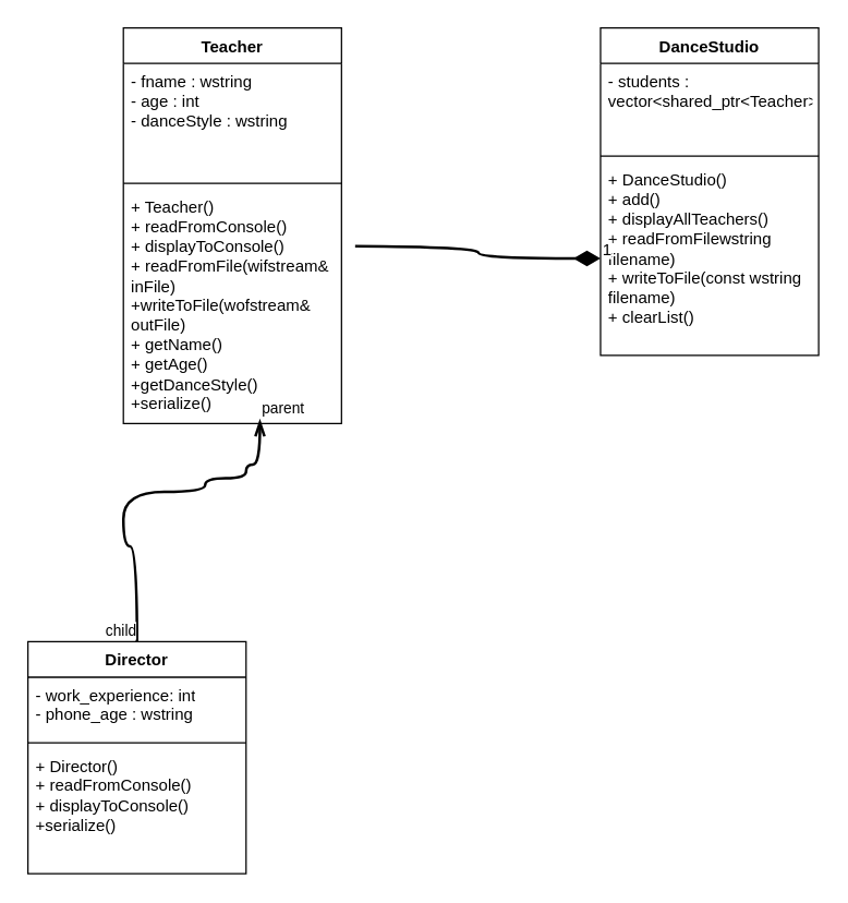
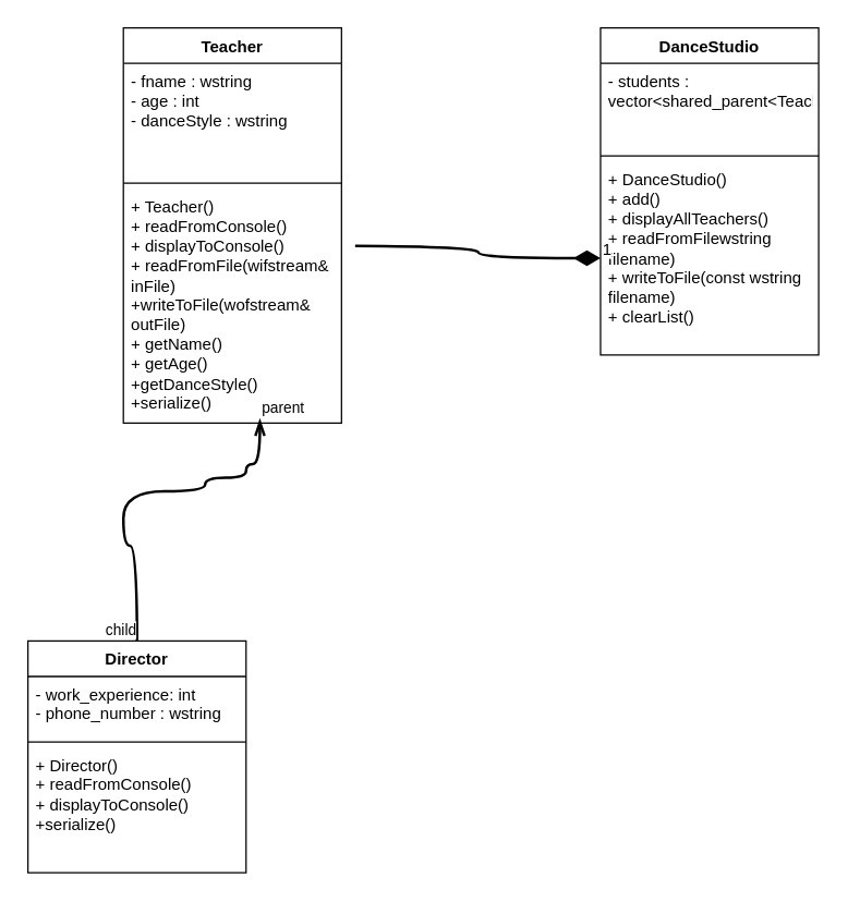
  <mxCell id="0" />
  <mxCell id="1" parent="0" />
  <mxCell id="2" value="Teacher" style="swimlane;fontStyle=1;align=center;verticalAlign=top;childLayout=stackLayout;horizontal=1;startSize=26;horizontalStack=0;resizeParent=1;resizeParentMax=0;resizeLast=0;collapsible=1;marginBottom=0;whiteSpace=wrap;html=1;" parent="1" vertex="1"><mxGeometry x="90" y="20" width="160" height="290" as="geometry" /></mxCell>
  <mxCell id="3" value="&lt;div&gt;- fname : wstring&lt;/div&gt;&lt;div&gt;&lt;span style=&quot;background-color: transparent; color: light-dark(rgb(0, 0, 0), rgb(255, 255, 255));&quot;&gt;- age : int&lt;/span&gt;&lt;/div&gt;&lt;div&gt;-&amp;nbsp;danceStyle : wstring&lt;/div&gt;" style="text;strokeColor=none;fillColor=none;align=left;verticalAlign=top;spacingLeft=4;spacingRight=4;overflow=hidden;rotatable=0;points=[[0,0.5],[1,0.5]];portConstraint=eastwest;whiteSpace=wrap;html=1;" parent="2" vertex="1"><mxGeometry y="26" width="160" height="84" as="geometry" /></mxCell>
  <mxCell id="4" value="" style="line;strokeWidth=1;fillColor=none;align=left;verticalAlign=middle;spacingTop=-1;spacingLeft=3;spacingRight=3;rotatable=0;labelPosition=right;points=[];portConstraint=eastwest;strokeColor=inherit;" parent="2" vertex="1"><mxGeometry y="110" width="160" height="8" as="geometry" /></mxCell>
  <mxCell id="5" value="+ Teacher()&lt;div&gt;+ readFromConsole()&lt;/div&gt;&lt;div&gt;+ displayToConsole()&lt;/div&gt;&lt;div&gt;+ readFromFile(wifstream&amp;amp; inFile)&lt;/div&gt;&lt;div&gt;+writeToFile(wofstream&amp;amp; outFile)&lt;/div&gt;&lt;div&gt;+&amp;nbsp;&lt;span style=&quot;background-color: transparent;&quot;&gt;getName()&lt;/span&gt;&lt;/div&gt;&lt;div&gt;&lt;span style=&quot;background-color: transparent;&quot;&gt;+&amp;nbsp;&lt;/span&gt;&lt;span style=&quot;background-color: transparent;&quot;&gt;getAge()&lt;/span&gt;&lt;/div&gt;&lt;div&gt;&lt;span style=&quot;background-color: transparent;&quot;&gt;+&lt;/span&gt;&lt;span style=&quot;background-color: transparent;&quot;&gt;getDanceStyle()&lt;/span&gt;&lt;/div&gt;&lt;div&gt;+serialize()&lt;/div&gt;" style="text;strokeColor=none;fillColor=none;align=left;verticalAlign=top;spacingLeft=4;spacingRight=4;overflow=hidden;rotatable=0;points=[[0,0.5],[1,0.5]];portConstraint=eastwest;whiteSpace=wrap;html=1;" parent="2" vertex="1"><mxGeometry y="118" width="160" height="172" as="geometry" /></mxCell>
  <mxCell id="6" value="Director" style="swimlane;fontStyle=1;align=center;verticalAlign=top;childLayout=stackLayout;horizontal=1;startSize=26;horizontalStack=0;resizeParent=1;resizeParentMax=0;resizeLast=0;collapsible=1;marginBottom=0;whiteSpace=wrap;html=1;" parent="1" vertex="1"><mxGeometry x="20" y="470" width="160" height="170" as="geometry" /></mxCell>
- <mxCell id="7" value="- work_experience: int&lt;div&gt;- phone_age : wstring&lt;/div&gt;" style="text;strokeColor=none;fillColor=none;align=left;verticalAlign=top;spacingLeft=4;spacingRight=4;overflow=hidden;rotatable=0;points=[[0,0.5],[1,0.5]];portConstraint=eastwest;whiteSpace=wrap;html=1;" parent="6" vertex="1"><mxGeometry y="26" width="160" height="44" as="geometry" /></mxCell>
+ <mxCell id="7" value="- work_experience: int&lt;div&gt;- phone_number : wstring&lt;/div&gt;" style="text;strokeColor=none;fillColor=none;align=left;verticalAlign=top;spacingLeft=4;spacingRight=4;overflow=hidden;rotatable=0;points=[[0,0.5],[1,0.5]];portConstraint=eastwest;whiteSpace=wrap;html=1;" parent="6" vertex="1"><mxGeometry y="26" width="160" height="44" as="geometry" /></mxCell>
  <mxCell id="8" value="" style="line;strokeWidth=1;fillColor=none;align=left;verticalAlign=middle;spacingTop=-1;spacingLeft=3;spacingRight=3;rotatable=0;labelPosition=right;points=[];portConstraint=eastwest;strokeColor=inherit;" parent="6" vertex="1"><mxGeometry y="70" width="160" height="8" as="geometry" /></mxCell>
  <mxCell id="9" value="+ Director()&lt;div&gt;+ readFromConsole()&lt;/div&gt;&lt;div&gt;+ displayToConsole()&lt;/div&gt;&lt;div&gt;&lt;span style=&quot;background-color: transparent; color: light-dark(rgb(0, 0, 0), rgb(255, 255, 255));&quot;&gt;+serialize()&lt;/span&gt;&lt;/div&gt;" style="text;strokeColor=none;fillColor=none;align=left;verticalAlign=top;spacingLeft=4;spacingRight=4;overflow=hidden;rotatable=0;points=[[0,0.5],[1,0.5]];portConstraint=eastwest;whiteSpace=wrap;html=1;" parent="6" vertex="1"><mxGeometry y="78" width="160" height="92" as="geometry" /></mxCell>
  <mxCell id="10" value="DanceStudio" style="swimlane;fontStyle=1;align=center;verticalAlign=top;childLayout=stackLayout;horizontal=1;startSize=26;horizontalStack=0;resizeParent=1;resizeParentMax=0;resizeLast=0;collapsible=1;marginBottom=0;whiteSpace=wrap;html=1;" parent="1" vertex="1"><mxGeometry x="440" y="20" width="160" height="240" as="geometry" /></mxCell>
- <mxCell id="11" value="&lt;div&gt;- students : vector&amp;lt;shared_ptr&amp;lt;Teacher&amp;gt;&amp;gt;&lt;/div&gt;" style="text;strokeColor=none;fillColor=none;align=left;verticalAlign=top;spacingLeft=4;spacingRight=4;overflow=hidden;rotatable=0;points=[[0,0.5],[1,0.5]];portConstraint=eastwest;whiteSpace=wrap;html=1;" parent="10" vertex="1"><mxGeometry y="26" width="160" height="64" as="geometry" /></mxCell>
+ <mxCell id="11" value="&lt;div&gt;- students : vector&amp;lt;shared_parent&amp;lt;Teacher&amp;gt;&amp;gt;&lt;/div&gt;" style="text;strokeColor=none;fillColor=none;align=left;verticalAlign=top;spacingLeft=4;spacingRight=4;overflow=hidden;rotatable=0;points=[[0,0.5],[1,0.5]];portConstraint=eastwest;whiteSpace=wrap;html=1;" parent="10" vertex="1"><mxGeometry y="26" width="160" height="64" as="geometry" /></mxCell>
  <mxCell id="12" value="" style="line;strokeWidth=1;fillColor=none;align=left;verticalAlign=middle;spacingTop=-1;spacingLeft=3;spacingRight=3;rotatable=0;labelPosition=right;points=[];portConstraint=eastwest;strokeColor=inherit;" parent="10" vertex="1"><mxGeometry y="90" width="160" height="8" as="geometry" /></mxCell>
  <mxCell id="13" value="+ DanceStudio()&lt;div&gt;+ add()&lt;/div&gt;&lt;div&gt;+ displayAllTeachers()&lt;/div&gt;&lt;div&gt;+ readFromFilewstring filename)&lt;/div&gt;&lt;div&gt;+ writeToFile(const wstring filename)&lt;/div&gt;&lt;div&gt;+&amp;nbsp;&lt;span style=&quot;background-color: transparent;&quot;&gt;clearList()&lt;/span&gt;&lt;/div&gt;" style="text;strokeColor=none;fillColor=none;align=left;verticalAlign=top;spacingLeft=4;spacingRight=4;overflow=hidden;rotatable=0;points=[[0,0.5],[1,0.5]];portConstraint=eastwest;whiteSpace=wrap;html=1;" parent="10" vertex="1"><mxGeometry y="98" width="160" height="142" as="geometry" /></mxCell>
  <mxCell id="14" value="" style="endArrow=none;html=1;edgeStyle=orthogonalEdgeStyle;rounded=0;fontSize=12;startSize=8;endSize=8;curved=1;entryX=0.5;entryY=0;entryDx=0;entryDy=0;exitX=0.626;exitY=0.984;exitDx=0;exitDy=0;exitPerimeter=0;startArrow=openThin;startFill=0;strokeWidth=2;" parent="1" source="5" target="6" edge="1"><mxGeometry relative="1" as="geometry"><mxPoint x="150" y="250" as="sourcePoint" /><mxPoint x="60" y="270" as="targetPoint" /><Array as="points"><mxPoint x="190" y="340" /><mxPoint x="180" y="340" /><mxPoint x="180" y="350" /><mxPoint x="150" y="350" /><mxPoint x="150" y="360" /><mxPoint x="90" y="360" /><mxPoint x="90" y="400" /><mxPoint x="100" y="400" /></Array></mxGeometry></mxCell>
  <mxCell id="15" value="parent" style="edgeLabel;resizable=0;html=1;align=left;verticalAlign=bottom;" parent="14" connectable="0" vertex="1"><mxGeometry x="-1" relative="1" as="geometry" /></mxCell>
  <mxCell id="16" value="child" style="edgeLabel;resizable=0;html=1;align=right;verticalAlign=bottom;" parent="14" connectable="0" vertex="1"><mxGeometry x="1" relative="1" as="geometry" /></mxCell>
  <mxCell id="17" value="1" style="endArrow=none;html=1;endSize=12;startArrow=diamondThin;startSize=14;startFill=1;edgeStyle=orthogonalEdgeStyle;align=left;verticalAlign=bottom;rounded=0;fontSize=12;curved=1;exitX=0;exitY=0.5;exitDx=0;exitDy=0;endFill=0;strokeWidth=2;" parent="1" source="13" edge="1"><mxGeometry x="-1" y="3" relative="1" as="geometry"><mxPoint x="40" y="320" as="sourcePoint" /><mxPoint x="260" y="180" as="targetPoint" /></mxGeometry></mxCell>
